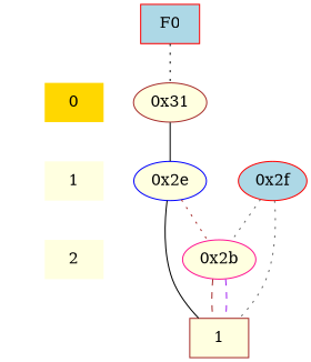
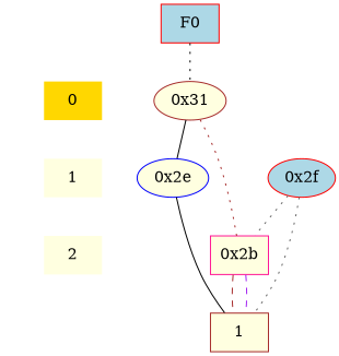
  digraph {
    node [style=filled color=red fillcolor=lightyellow]
    edge [dir=none style=dotted]
    "CONST NODES" [shape=plaintext style=invis color="" fillcolor=""]
    " 0 " [fillcolor=gold shape=plaintext]
    " 1 " [color=blue shape=plaintext]
    " 2 " [color=brown shape=plaintext]
    F0 [fillcolor=lightblue shape=box]
    "0x31" [color=brown]
    "0x2f" [fillcolor=lightblue]
    "0x2e" [color=blue]
-   "0x2b" [color=deeppink]
+   "0x2b" [color=deeppink shape=box]
    n10 [color=brown label=1 shape=box]
    subgraph sub_1 {
      "CONST NODES"
      " 0 "
      " 1 "
      " 2 "
    }
    subgraph sub_2 {
      rank=same
      F0
    }
    subgraph sub_3 {
      rank=same
      " 0 "
      "0x31"
    }
    subgraph sub_4 {
      rank=same
      " 1 "
      "0x2f"
      "0x2e"
    }
    subgraph sub_5 {
      rank=same
      " 2 "
      "0x2b"
    }
    subgraph sub_6 {
      rank=same
      "CONST NODES"
      subgraph sub_7 {
        rank=same
        n10
      }
    }
    " 0 " -> " 1 " [style=invis]
    " 1 " -> " 2 " [style=invis]
    " 2 " -> "CONST NODES" [style=invis]
    F0 -> "0x31" [color=black]
    "0x31" -> "0x2e" [color=black style=solid]
    "0x2f" -> "0x2b" [color=gray40]
    "0x2f" -> n10 [color=gray40]
-   "0x2e" -> "0x2b" [color=brown]
+   "0x31" -> "0x2b" [color=brown]
    "0x2e" -> n10 [color=black style=solid]
    "0x2b" -> n10 [color=brown style=dashed]
    "0x2b" -> n10 [color=purple style=dashed]
  }
